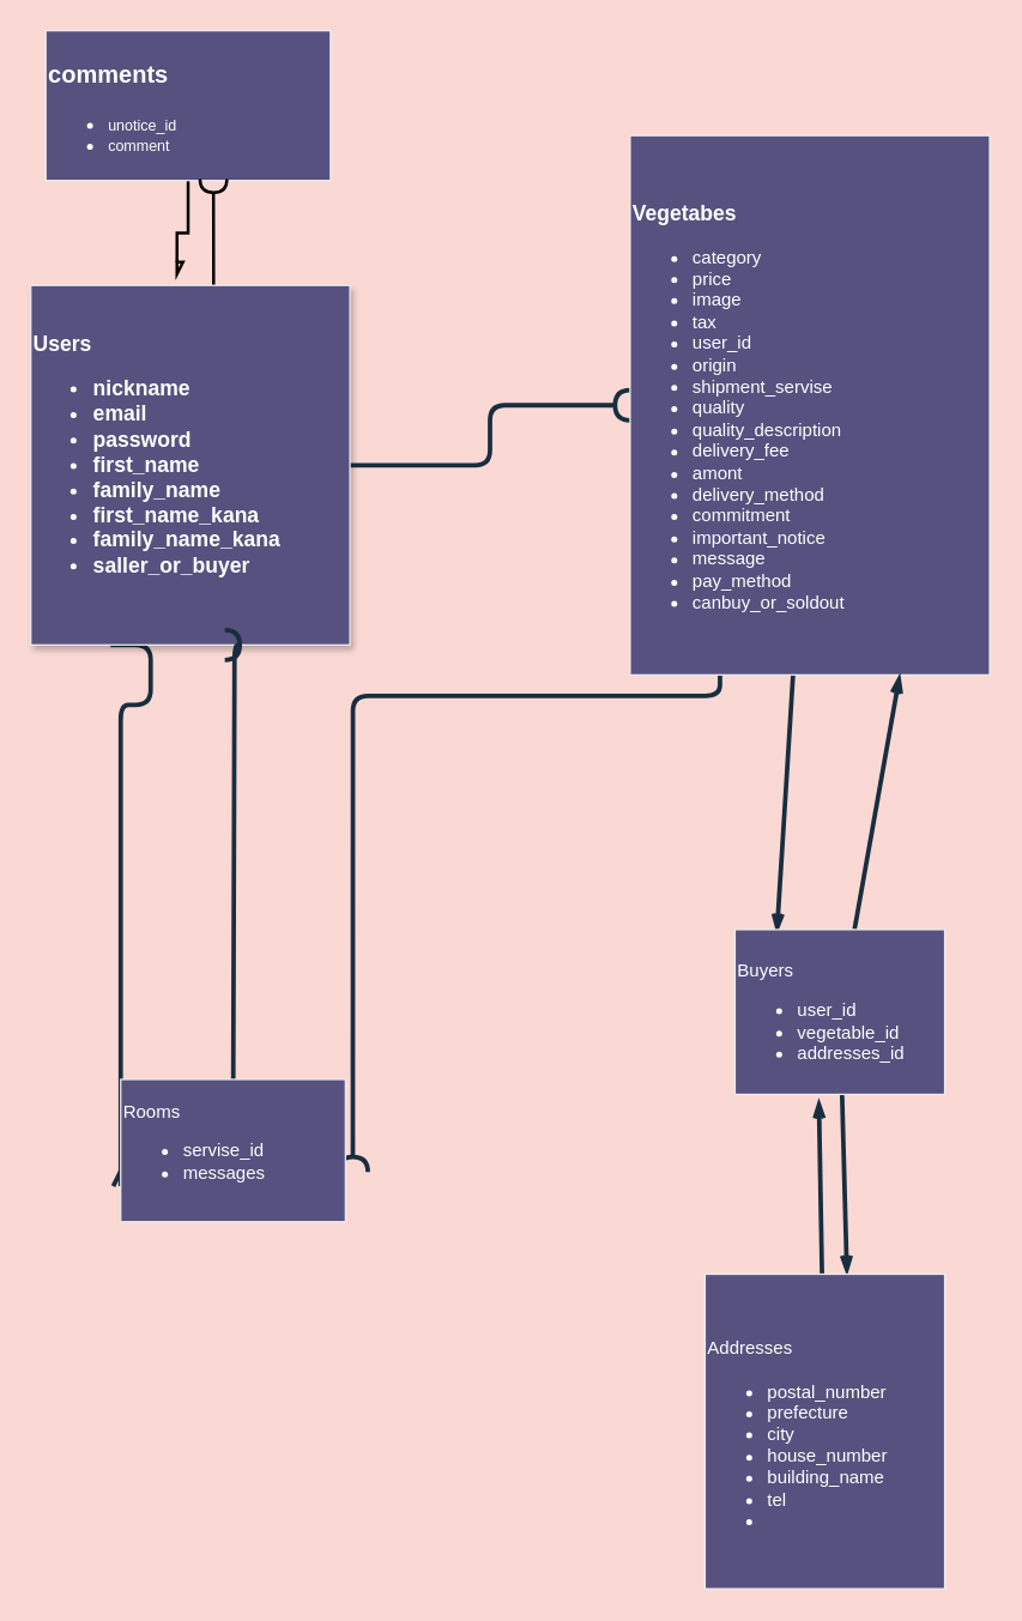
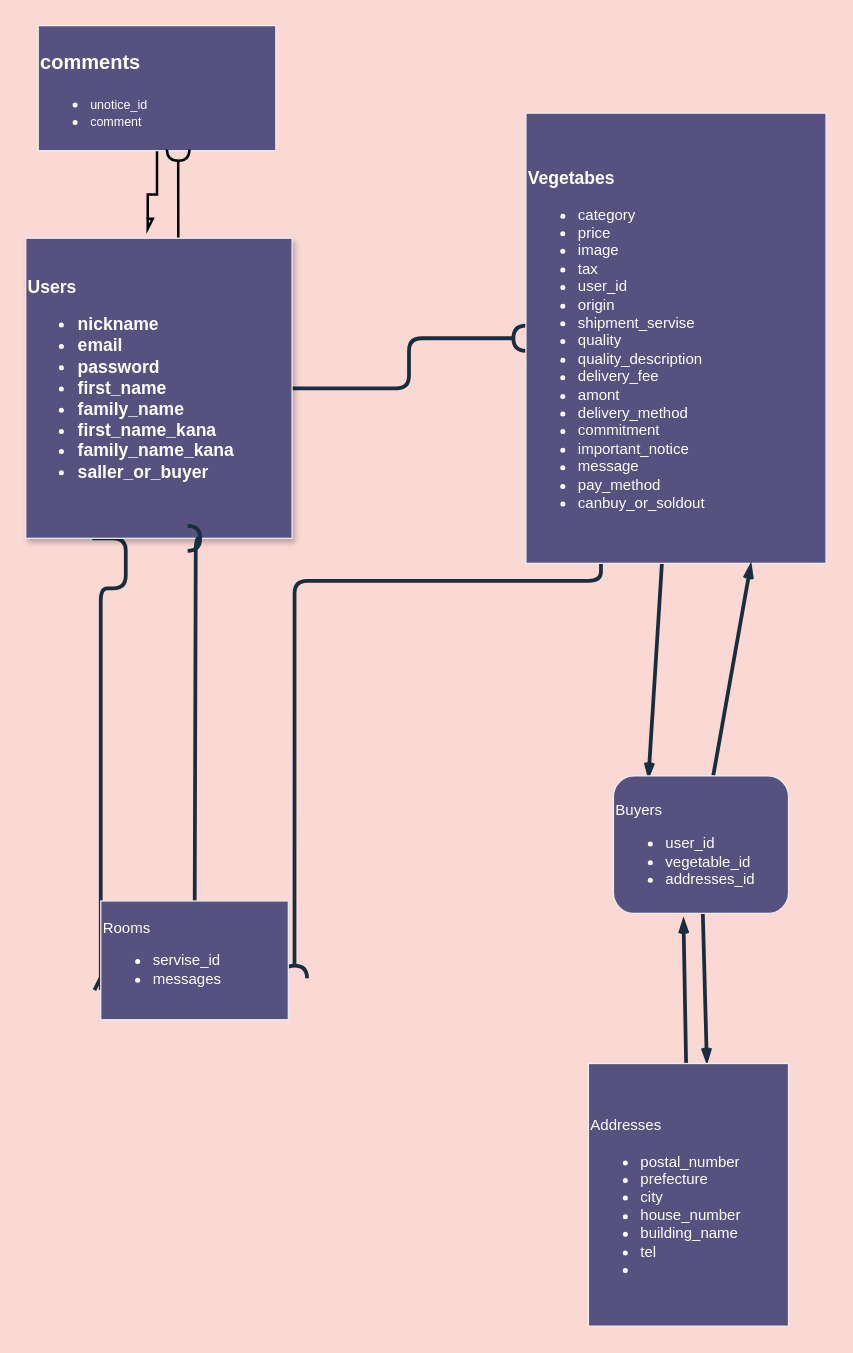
  <mxCell id="0" />
  <mxCell id="1" parent="0" />
  <mxCell id="2" style="edgeStyle=orthogonalEdgeStyle;rounded=0;orthogonalLoop=1;jettySize=auto;html=1;entryX=0.458;entryY=-0.022;entryDx=0;entryDy=0;entryPerimeter=0;endArrow=async;endFill=0;strokeColor=#000000;strokeWidth=2;" edge="1" parent="1" source="3" target="7"><mxGeometry relative="1" as="geometry" /></mxCell>
  <mxCell id="3" value="&lt;h2&gt;&lt;font style=&quot;font-size: 16px&quot;&gt;comments&lt;/font&gt;&lt;/h2&gt;&lt;div&gt;&lt;ul&gt;&lt;li&gt;&lt;font style=&quot;font-size: 10px&quot;&gt;u&lt;/font&gt;&lt;font size=&quot;1&quot;&gt;notice_id&lt;/font&gt;&lt;/li&gt;&lt;li&gt;&lt;font size=&quot;1&quot;&gt;comment&lt;/font&gt;&lt;/li&gt;&lt;/ul&gt;&lt;/div&gt;" style="rounded=0;whiteSpace=wrap;html=1;fillColor=#56517E;strokeColor=#EEEEEE;fontColor=#FFFFFF;align=left;" parent="1" vertex="1"><mxGeometry x="30" y="20" width="190" height="100" as="geometry" /></mxCell>
  <mxCell id="4" style="edgeStyle=orthogonalEdgeStyle;curved=0;rounded=1;sketch=0;orthogonalLoop=1;jettySize=auto;html=1;entryX=0;entryY=0.5;entryDx=0;entryDy=0;endArrow=halfCircle;endFill=0;strokeColor=#182E3E;strokeWidth=3;" parent="1" source="7" target="10" edge="1"><mxGeometry relative="1" as="geometry" /></mxCell>
  <mxCell id="5" style="edgeStyle=orthogonalEdgeStyle;curved=0;rounded=1;sketch=0;orthogonalLoop=1;jettySize=auto;html=1;entryX=0;entryY=0.75;entryDx=0;entryDy=0;endArrow=ERmany;endFill=0;strokeColor=#182E3E;strokeWidth=3;exitX=0.25;exitY=1;exitDx=0;exitDy=0;" parent="1" source="7" target="12" edge="1"><mxGeometry relative="1" as="geometry"><mxPoint x="80" y="470" as="sourcePoint" /><Array as="points"><mxPoint x="100" y="430" /><mxPoint x="100" y="470" /><mxPoint x="80" y="470" /></Array></mxGeometry></mxCell>
  <mxCell id="6" style="edgeStyle=orthogonalEdgeStyle;rounded=0;orthogonalLoop=1;jettySize=auto;html=1;entryX=0.589;entryY=0.99;entryDx=0;entryDy=0;entryPerimeter=0;endArrow=halfCircle;endFill=0;strokeColor=#000000;strokeWidth=2;" edge="1" parent="1" source="7" target="3"><mxGeometry relative="1" as="geometry"><Array as="points"><mxPoint x="142" y="180" /><mxPoint x="142" y="180" /></Array></mxGeometry></mxCell>
  <mxCell id="7" value="&lt;h3&gt;Users&lt;br&gt;&lt;ul&gt;&lt;li&gt;nickname&lt;/li&gt;&lt;li&gt;email&lt;/li&gt;&lt;li&gt;password&lt;/li&gt;&lt;li&gt;first_name&lt;/li&gt;&lt;li&gt;family_name&lt;/li&gt;&lt;li&gt;first_name_kana&lt;/li&gt;&lt;li&gt;family_name_kana&amp;nbsp;&lt;/li&gt;&lt;li&gt;saller_or_buyer&lt;/li&gt;&lt;/ul&gt;&lt;/h3&gt;&lt;div&gt;&lt;br&gt;&lt;/div&gt;" style="rounded=0;whiteSpace=wrap;html=1;fillColor=#56517E;strokeColor=#EEEEEE;fontColor=#FFFFFF;glass=0;shadow=1;align=left;" parent="1" vertex="1"><mxGeometry x="20" y="190" width="213" height="240" as="geometry" /></mxCell>
  <mxCell id="8" style="edgeStyle=orthogonalEdgeStyle;curved=0;rounded=1;sketch=0;orthogonalLoop=1;jettySize=auto;html=1;entryX=1.033;entryY=0.65;entryDx=0;entryDy=0;entryPerimeter=0;endArrow=halfCircle;endFill=0;strokeColor=#182E3E;strokeWidth=3;" parent="1" source="10" target="12" edge="1"><mxGeometry relative="1" as="geometry"><Array as="points"><mxPoint x="480" y="464" /></Array></mxGeometry></mxCell>
  <mxCell id="9" style="sketch=0;orthogonalLoop=1;jettySize=auto;html=1;entryX=0.2;entryY=0.017;entryDx=0;entryDy=0;entryPerimeter=0;endArrow=openThin;endFill=0;strokeColor=#182E3E;strokeWidth=3;" parent="1" source="10" target="15" edge="1"><mxGeometry relative="1" as="geometry" /></mxCell>
  <mxCell id="10" value="&lt;h3&gt;Vegetabes&lt;/h3&gt;&lt;p&gt;&lt;/p&gt;&lt;ul&gt;&lt;li&gt;category&lt;/li&gt;&lt;li&gt;price&lt;/li&gt;&lt;li&gt;image&lt;/li&gt;&lt;li&gt;tax&lt;/li&gt;&lt;li&gt;user_id&lt;/li&gt;&lt;li&gt;origin&lt;/li&gt;&lt;li&gt;shipment_servise&lt;/li&gt;&lt;li&gt;quality&lt;/li&gt;&lt;li&gt;quality_description&lt;/li&gt;&lt;li&gt;delivery_fee&lt;/li&gt;&lt;li&gt;amont&lt;/li&gt;&lt;li&gt;delivery_method&lt;/li&gt;&lt;li&gt;commitment&lt;/li&gt;&lt;li&gt;important_notice&lt;/li&gt;&lt;li&gt;message&lt;/li&gt;&lt;li&gt;pay_method&lt;/li&gt;&lt;li&gt;canbuy_or_soldout&lt;/li&gt;&lt;/ul&gt;&lt;p&gt;&lt;/p&gt;" style="rounded=0;whiteSpace=wrap;html=1;fillColor=#56517E;strokeColor=#EEEEEE;fontColor=#FFFFFF;align=left;" parent="1" vertex="1"><mxGeometry x="420" y="90" width="240" height="360" as="geometry" /></mxCell>
  <mxCell id="11" style="edgeStyle=none;sketch=0;orthogonalLoop=1;jettySize=auto;html=1;entryX=0.608;entryY=1;entryDx=0;entryDy=0;entryPerimeter=0;endArrow=halfCircle;endFill=0;strokeColor=#182E3E;strokeWidth=3;" parent="1" source="12" target="7" edge="1"><mxGeometry relative="1" as="geometry"><Array as="points"><mxPoint x="156" y="430" /></Array></mxGeometry></mxCell>
  <mxCell id="12" value="Rooms&lt;br&gt;&lt;ul&gt;&lt;li&gt;servise_id&lt;/li&gt;&lt;li&gt;messages&lt;/li&gt;&lt;/ul&gt;" style="rounded=0;whiteSpace=wrap;html=1;fillColor=#56517E;strokeColor=#EEEEEE;fontColor=#FFFFFF;align=left;" parent="1" vertex="1"><mxGeometry x="80" y="720" width="150" height="95" as="geometry" /></mxCell>
  <mxCell id="13" style="edgeStyle=none;sketch=0;orthogonalLoop=1;jettySize=auto;html=1;entryX=0.75;entryY=1;entryDx=0;entryDy=0;endArrow=openThin;endFill=0;strokeColor=#182E3E;strokeWidth=3;" parent="1" source="15" target="10" edge="1"><mxGeometry relative="1" as="geometry" /></mxCell>
  <mxCell id="14" style="edgeStyle=none;sketch=0;orthogonalLoop=1;jettySize=auto;html=1;entryX=0.592;entryY=0;entryDx=0;entryDy=0;entryPerimeter=0;endArrow=openThin;endFill=0;strokeColor=#182E3E;strokeWidth=3;" parent="1" source="15" target="17" edge="1"><mxGeometry relative="1" as="geometry" /></mxCell>
- <mxCell id="15" value="&lt;p&gt;&lt;span&gt;Buyers&lt;/span&gt;&lt;/p&gt;&lt;div&gt;&lt;ul&gt;&lt;li&gt;&lt;span&gt;user_id&lt;/span&gt;&lt;/li&gt;&lt;li&gt;&lt;span&gt;vegetable_id&lt;/span&gt;&lt;/li&gt;&lt;li&gt;&lt;span&gt;addresses_id&lt;/span&gt;&lt;/li&gt;&lt;/ul&gt;&lt;/div&gt;" style="rounded=0;whiteSpace=wrap;html=1;fillColor=#56517E;strokeColor=#EEEEEE;fontColor=#FFFFFF;align=left;" parent="1" vertex="1"><mxGeometry x="490" y="620" width="140" height="110" as="geometry" /></mxCell>
+ <mxCell id="15" value="&lt;p&gt;&lt;span&gt;Buyers&lt;/span&gt;&lt;/p&gt;&lt;div&gt;&lt;ul&gt;&lt;li&gt;&lt;span&gt;user_id&lt;/span&gt;&lt;/li&gt;&lt;li&gt;&lt;span&gt;vegetable_id&lt;/span&gt;&lt;/li&gt;&lt;li&gt;&lt;span&gt;addresses_id&lt;/span&gt;&lt;/li&gt;&lt;/ul&gt;&lt;/div&gt;" style="whiteSpace=wrap;html=1;fillColor=#56517E;strokeColor=#EEEEEE;fontColor=#FFFFFF;align=left;rounded=1;" parent="1" vertex="1"><mxGeometry x="490" y="620" width="140" height="110" as="geometry" /></mxCell>
  <mxCell id="16" style="edgeStyle=none;sketch=0;orthogonalLoop=1;jettySize=auto;html=1;entryX=0.4;entryY=1.033;entryDx=0;entryDy=0;entryPerimeter=0;endArrow=openThin;endFill=0;strokeColor=#182E3E;strokeWidth=3;" parent="1" source="17" target="15" edge="1"><mxGeometry relative="1" as="geometry" /></mxCell>
  <mxCell id="17" value="&lt;h3&gt;&lt;span style=&quot;font-size: 12px ; font-weight: normal&quot;&gt;Addresses&lt;/span&gt;&lt;br&gt;&lt;/h3&gt;&lt;div&gt;&lt;ul&gt;&lt;li&gt;postal_number&lt;/li&gt;&lt;li&gt;prefecture&lt;/li&gt;&lt;li&gt;city&lt;/li&gt;&lt;li&gt;house_number&lt;/li&gt;&lt;li&gt;building_name&lt;/li&gt;&lt;li&gt;tel&lt;/li&gt;&lt;li&gt;&lt;br&gt;&lt;/li&gt;&lt;/ul&gt;&lt;/div&gt;" style="rounded=0;whiteSpace=wrap;html=1;fillColor=#56517E;strokeColor=#EEEEEE;fontColor=#FFFFFF;align=left;" parent="1" vertex="1"><mxGeometry x="470" y="850" width="160" height="210" as="geometry" /></mxCell>
